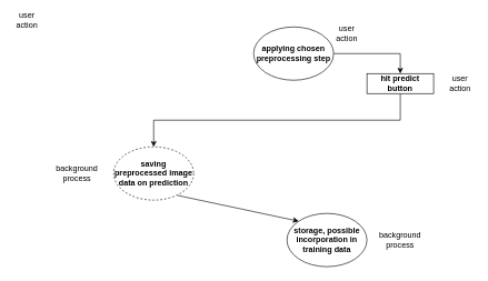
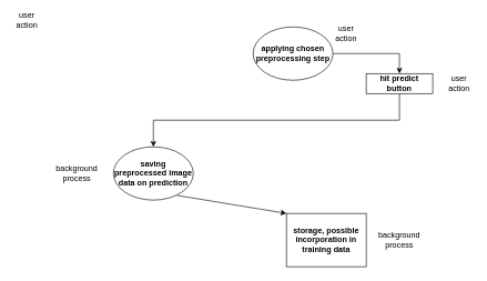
  <mxCell id="0" />
  <mxCell id="1" parent="0" />
  <mxCell id="2" style="edgeStyle=orthogonalEdgeStyle;rounded=0;orthogonalLoop=1;jettySize=auto;html=1;exitX=1;exitY=0.5;exitDx=0;exitDy=0;entryX=0.5;entryY=0;entryDx=0;entryDy=0;" edge="1" parent="1" source="3" target="7"><mxGeometry relative="1" as="geometry" /></mxCell>
  <mxCell id="3" value="&lt;div&gt;&lt;b&gt;applying chosen preprocessing step&lt;/b&gt;&lt;/div&gt;" style="ellipse;whiteSpace=wrap;html=1;" vertex="1" parent="1"><mxGeometry x="380" y="40" width="120" height="80" as="geometry" /></mxCell>
- <mxCell id="4" value="&lt;div&gt;&lt;b&gt;saving &lt;br&gt;&lt;/b&gt;&lt;/div&gt;&lt;div&gt;&lt;b&gt;preprocessed image data on prediction&lt;/b&gt;&lt;/div&gt;" style="ellipse;whiteSpace=wrap;html=1;dashed=1;" vertex="1" parent="1"><mxGeometry x="170" y="220" width="120" height="80" as="geometry" /></mxCell>
- <mxCell id="5" value="&lt;b&gt;storage, possible incorporation in training data&lt;/b&gt;" style="ellipse;whiteSpace=wrap;html=1;" vertex="1" parent="1"><mxGeometry x="430" y="320" width="120" height="80" as="geometry" /></mxCell>
+ <mxCell id="4" value="&lt;div&gt;&lt;b&gt;saving &lt;br&gt;&lt;/b&gt;&lt;/div&gt;&lt;div&gt;&lt;b&gt;preprocessed image data on prediction&lt;/b&gt;&lt;/div&gt;" style="ellipse;whiteSpace=wrap;html=1;" vertex="1" parent="1"><mxGeometry x="170" y="220" width="120" height="80" as="geometry" /></mxCell>
+ <mxCell id="5" value="&lt;b&gt;storage, possible incorporation in training data&lt;/b&gt;" style="whiteSpace=wrap;html=1;rounded=0;" vertex="1" parent="1"><mxGeometry x="430" y="320" width="120" height="80" as="geometry" /></mxCell>
  <mxCell id="6" style="edgeStyle=orthogonalEdgeStyle;rounded=0;orthogonalLoop=1;jettySize=auto;html=1;exitX=0.5;exitY=1;exitDx=0;exitDy=0;" edge="1" parent="1" source="7" target="4"><mxGeometry relative="1" as="geometry" /></mxCell>
  <mxCell id="7" value="&lt;b&gt;hit predict button&lt;/b&gt;" style="rounded=0;whiteSpace=wrap;html=1;" vertex="1" parent="1"><mxGeometry x="550" y="110" width="100" height="30" as="geometry" /></mxCell>
  <mxCell id="8" value="&lt;div&gt;user action&lt;/div&gt;" style="text;html=1;strokeColor=none;fillColor=none;align=center;verticalAlign=middle;whiteSpace=wrap;rounded=0;" vertex="1" parent="1"><mxGeometry x="20" y="20" width="40" height="20" as="geometry" /></mxCell>
  <mxCell id="9" value="&lt;div&gt;user action&lt;/div&gt;" style="text;html=1;strokeColor=none;fillColor=none;align=center;verticalAlign=middle;whiteSpace=wrap;rounded=0;" vertex="1" parent="1"><mxGeometry x="500" y="40" width="40" height="20" as="geometry" /></mxCell>
  <mxCell id="10" value="" style="endArrow=classic;html=1;exitX=0.8;exitY=0.913;exitDx=0;exitDy=0;exitPerimeter=0;entryX=0;entryY=0;entryDx=0;entryDy=0;" edge="1" parent="1" source="4" target="5"><mxGeometry width="50" height="50" relative="1" as="geometry"><mxPoint x="370" y="290" as="sourcePoint" /><mxPoint x="420" y="240" as="targetPoint" /></mxGeometry></mxCell>
  <mxCell id="11" value="&lt;div&gt;user action&lt;/div&gt;" style="text;html=1;strokeColor=none;fillColor=none;align=center;verticalAlign=middle;whiteSpace=wrap;rounded=0;" vertex="1" parent="1"><mxGeometry x="670" y="115" width="40" height="20" as="geometry" /></mxCell>
  <mxCell id="12" value="&lt;div&gt;background process&lt;/div&gt;" style="text;html=1;strokeColor=none;fillColor=none;align=center;verticalAlign=middle;whiteSpace=wrap;rounded=0;" vertex="1" parent="1"><mxGeometry x="80" y="250" width="70" height="20" as="geometry" /></mxCell>
  <mxCell id="13" value="&lt;div&gt;background process&lt;/div&gt;" style="text;html=1;strokeColor=none;fillColor=none;align=center;verticalAlign=middle;whiteSpace=wrap;rounded=0;" vertex="1" parent="1"><mxGeometry x="565" y="350" width="70" height="20" as="geometry" /></mxCell>
